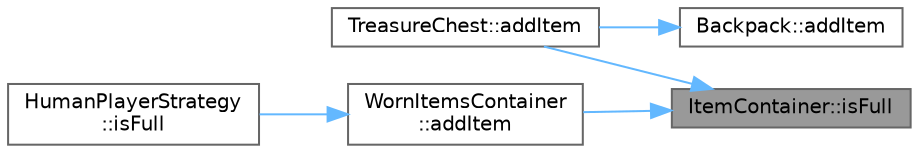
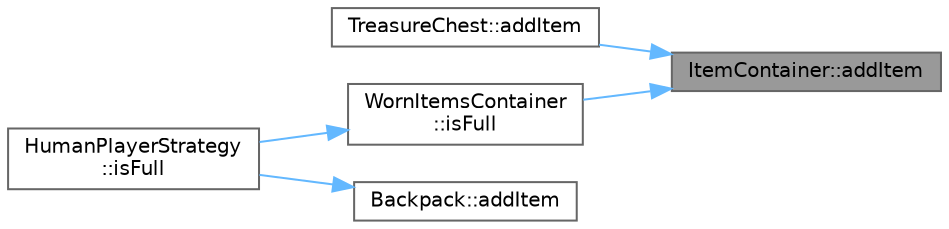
  digraph {
    rankdir=RL
    node [color=grey40 fillcolor=white fontname=Helvetica fontsize=10 shape=box style=filled]
    edge [color=steelblue1 dir=back fontname=Helvetica fontsize=10 labelfontname=Helvetica labelfontsize=10 style=solid]
-   n1 [color=gray40 fillcolor=grey60 fontcolor=black height=0.2 label="ItemContainer::isFull" width=0.4]
+   n1 [color=gray40 fillcolor=grey60 fontcolor=black height=0.2 label="ItemContainer::addItem" width=0.4]
    n2 [height=0.2 label="TreasureChest::addItem" width=0.4]
-   n3 [height=0.2 label="WornItemsContainer\l::addItem" width=0.4]
+   n3 [height=0.2 label="WornItemsContainer\l::isFull" width=0.4]
    n4 [height=0.2 label="Backpack::addItem" width=0.4]
    n5 [height=0.2 label="HumanPlayerStrategy\l::isFull" width=0.4]
    n1 -> n2
    n1 -> n3
    n3 -> n5
-   n4 -> n2
+   n4 -> n5
  }
